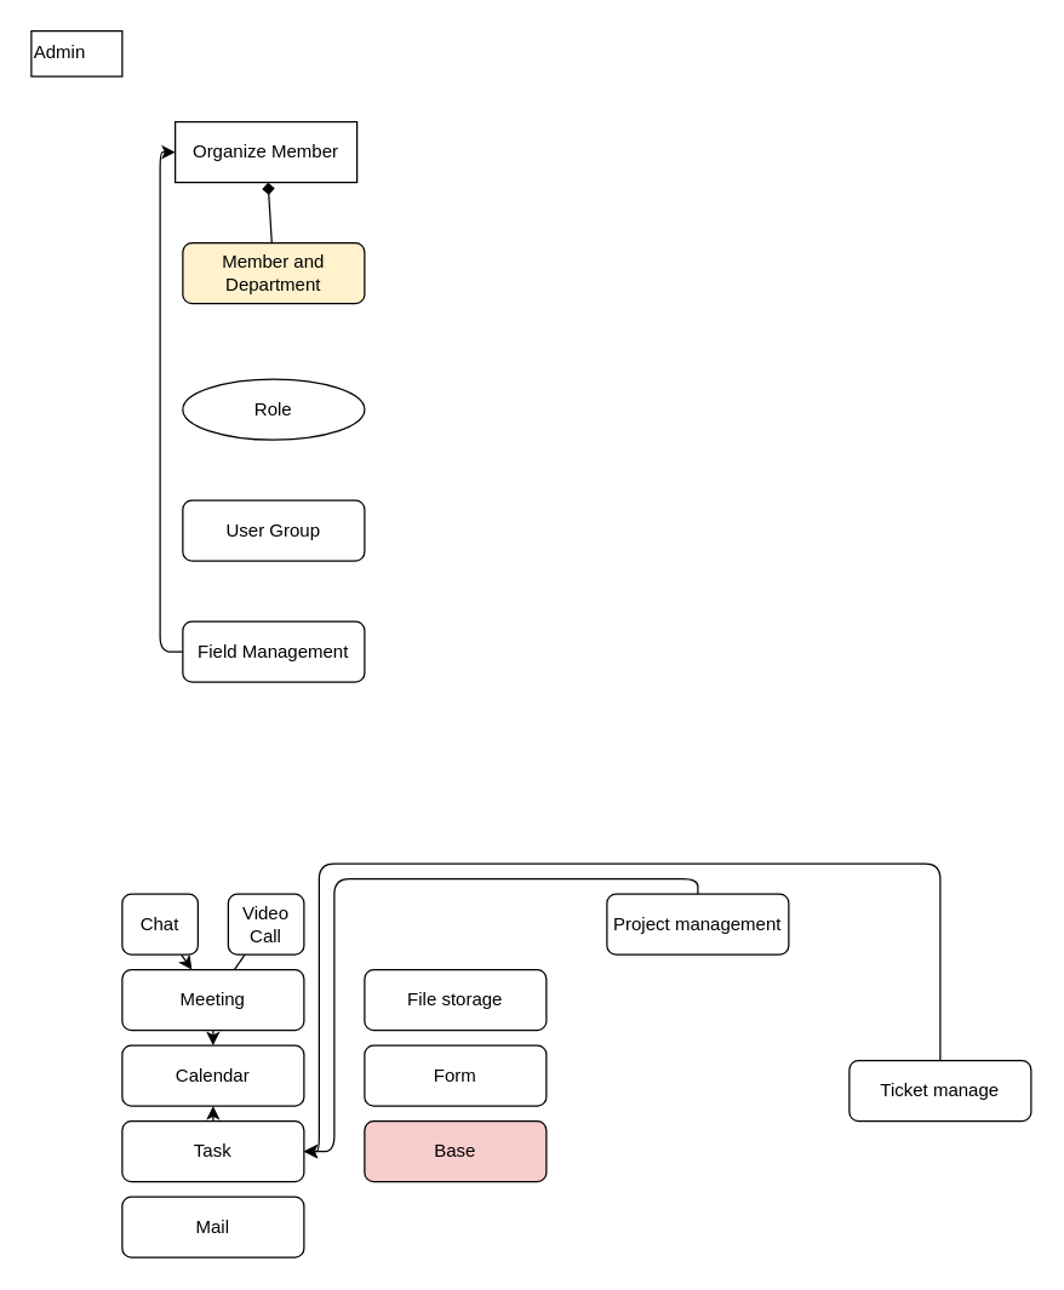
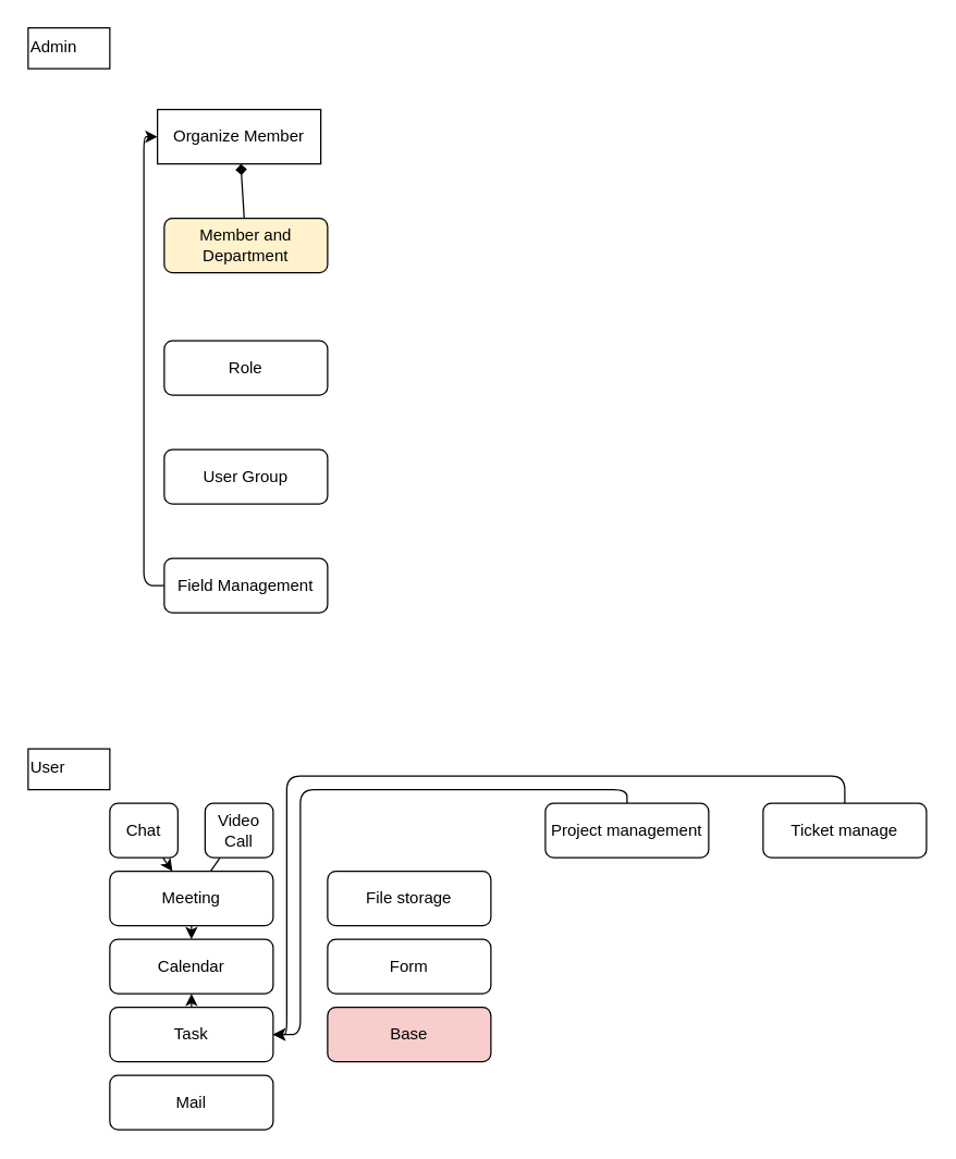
  <mxCell id="0" />
  <mxCell id="1" parent="0" />
+ <mxCell id="2" value="User" style="rounded=0;whiteSpace=wrap;html=1;align=left;verticalAlign=top;gradientColor=default;fillColor=none;" parent="1" vertex="1"><mxGeometry x="20" y="550" width="60" height="30" as="geometry" /></mxCell>
  <mxCell id="3" style="edgeStyle=orthogonalEdgeStyle;html=1;" parent="1" source="4" target="12" edge="1"><mxGeometry relative="1" as="geometry"><Array as="points"><mxPoint x="620" y="570" /><mxPoint x="210" y="570" /><mxPoint x="210" y="760" /></Array></mxGeometry></mxCell>
- <mxCell id="4" value="Ticket manage" style="rounded=1;whiteSpace=wrap;html=1;" parent="1" vertex="1"><mxGeometry x="560" y="700" width="120" height="40" as="geometry" /></mxCell>
+ <mxCell id="4" value="Ticket manage" style="rounded=1;whiteSpace=wrap;html=1;" parent="1" vertex="1"><mxGeometry x="560" y="590" width="120" height="40" as="geometry" /></mxCell>
  <mxCell id="5" style="html=1;endArrow=none;" parent="1" source="6" target="10" edge="1"><mxGeometry relative="1" as="geometry" /></mxCell>
  <mxCell id="6" value="Video Call" style="rounded=1;whiteSpace=wrap;html=1;" parent="1" vertex="1"><mxGeometry x="150" y="590" width="50" height="40" as="geometry" /></mxCell>
  <mxCell id="7" value="File storage" style="rounded=1;whiteSpace=wrap;html=1;" parent="1" vertex="1"><mxGeometry x="240" y="640" width="120" height="40" as="geometry" /></mxCell>
  <mxCell id="8" value="Calendar" style="rounded=1;whiteSpace=wrap;html=1;" parent="1" vertex="1"><mxGeometry x="80" y="690" width="120" height="40" as="geometry" /></mxCell>
  <mxCell id="9" style="edgeStyle=none;html=1;" parent="1" source="10" target="8" edge="1"><mxGeometry relative="1" as="geometry" /></mxCell>
  <mxCell id="10" value="Meeting" style="rounded=1;whiteSpace=wrap;html=1;" parent="1" vertex="1"><mxGeometry x="80" y="640" width="120" height="40" as="geometry" /></mxCell>
  <mxCell id="11" style="edgeStyle=orthogonalEdgeStyle;html=1;" parent="1" source="12" target="8" edge="1"><mxGeometry relative="1" as="geometry" /></mxCell>
  <mxCell id="12" value="Task" style="rounded=1;whiteSpace=wrap;html=1;" parent="1" vertex="1"><mxGeometry x="80" y="740" width="120" height="40" as="geometry" /></mxCell>
  <mxCell id="13" value="Form" style="rounded=1;whiteSpace=wrap;html=1;" parent="1" vertex="1"><mxGeometry x="240" y="690" width="120" height="40" as="geometry" /></mxCell>
  <mxCell id="14" value="Base" style="rounded=1;whiteSpace=wrap;html=1;fillColor=#f8cecc;" parent="1" vertex="1"><mxGeometry x="240" y="740" width="120" height="40" as="geometry" /></mxCell>
  <mxCell id="15" style="edgeStyle=orthogonalEdgeStyle;html=1;" parent="1" source="16" target="12" edge="1"><mxGeometry relative="1" as="geometry"><Array as="points"><mxPoint x="460" y="580" /><mxPoint x="220" y="580" /><mxPoint x="220" y="760" /></Array></mxGeometry></mxCell>
  <mxCell id="16" value="Project management" style="rounded=1;whiteSpace=wrap;html=1;" parent="1" vertex="1"><mxGeometry x="400" y="590" width="120" height="40" as="geometry" /></mxCell>
  <mxCell id="17" style="edgeStyle=none;html=1;" parent="1" source="18" target="10" edge="1"><mxGeometry relative="1" as="geometry" /></mxCell>
  <mxCell id="18" value="Chat" style="rounded=1;whiteSpace=wrap;html=1;" parent="1" vertex="1"><mxGeometry x="80" y="590" width="50" height="40" as="geometry" /></mxCell>
  <mxCell id="19" value="Mail" style="rounded=1;whiteSpace=wrap;html=1;" parent="1" vertex="1"><mxGeometry x="80" y="790" width="120" height="40" as="geometry" /></mxCell>
  <mxCell id="20" value="Admin" style="rounded=0;whiteSpace=wrap;html=1;align=left;verticalAlign=top;gradientColor=default;fillColor=none;" parent="1" vertex="1"><mxGeometry x="20" y="20" width="60" height="30" as="geometry" /></mxCell>
  <mxCell id="21" value="Organize Member" style="rounded=0;whiteSpace=wrap;html=1;verticalAlign=middle;align=center;fillColor=default;" vertex="1" parent="1"><mxGeometry x="115" y="80" width="120" height="40" as="geometry" /></mxCell>
  <mxCell id="22" value="" style="edgeStyle=none;html=1;endArrow=diamond;" edge="1" parent="1" source="23" target="21"><mxGeometry relative="1" as="geometry" /></mxCell>
  <mxCell id="23" value="Member and Department" style="rounded=1;whiteSpace=wrap;html=1;fillColor=#fff2cc;" vertex="1" parent="1"><mxGeometry x="120" y="160" width="120" height="40" as="geometry" /></mxCell>
- <mxCell id="24" value="Role" style="ellipse;whiteSpace=wrap;html=1;" vertex="1" parent="1"><mxGeometry x="120" y="250" width="120" height="40" as="geometry" /></mxCell>
+ <mxCell id="24" value="Role" style="rounded=1;whiteSpace=wrap;html=1;" vertex="1" parent="1"><mxGeometry x="120" y="250" width="120" height="40" as="geometry" /></mxCell>
  <mxCell id="25" value="User Group" style="rounded=1;whiteSpace=wrap;html=1;" vertex="1" parent="1"><mxGeometry x="120" y="330" width="120" height="40" as="geometry" /></mxCell>
  <mxCell id="26" style="edgeStyle=orthogonalEdgeStyle;html=1;entryX=0;entryY=0.5;entryDx=0;entryDy=0;" edge="1" parent="1" source="27" target="21"><mxGeometry relative="1" as="geometry"><Array as="points"><mxPoint x="105" y="430" /><mxPoint x="105" y="100" /></Array></mxGeometry></mxCell>
  <mxCell id="27" value="Field Management" style="rounded=1;whiteSpace=wrap;html=1;" vertex="1" parent="1"><mxGeometry x="120" y="410" width="120" height="40" as="geometry" /></mxCell>
